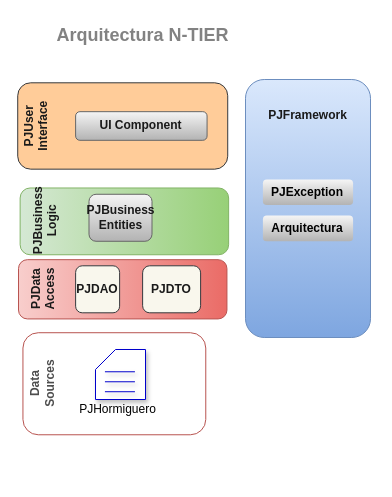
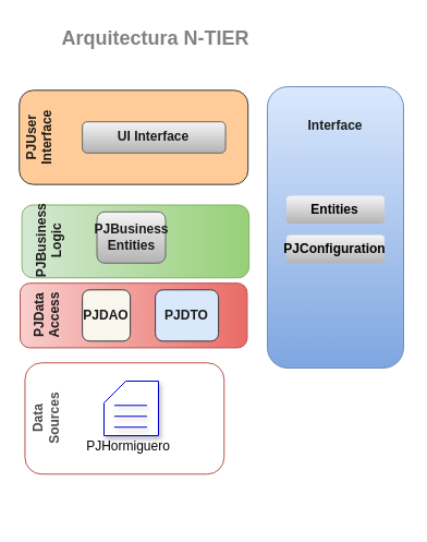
  <mxCell id="0" />
  <mxCell id="1" parent="0" />
  <mxCell id="2" value="&lt;font color=&quot;#1a1a1a&quot;&gt;&lt;b&gt;PJData&lt;br&gt;Access&lt;br&gt;&lt;/b&gt;&lt;br&gt;&lt;br&gt;&lt;br&gt;&lt;br&gt;&lt;br&gt;&lt;br&gt;&lt;br&gt;&lt;br&gt;&lt;br&gt;&lt;br&gt;&lt;br&gt;&lt;/font&gt;" style="rounded=1;whiteSpace=wrap;html=1;fillColor=#f8cecc;strokeColor=#b85450;rotation=-90;gradientColor=#ea6b66;" vertex="1" parent="1"><mxGeometry x="92.61" y="184.59" width="59.25" height="208.44" as="geometry" /></mxCell>
  <mxCell id="3" value="&lt;font color=&quot;#1a1a1a&quot;&gt;&lt;b&gt;PJDAO&lt;/b&gt;&lt;br&gt;&lt;/font&gt;" style="rounded=1;whiteSpace=wrap;html=1;fillColor=#f9f7ed;strokeColor=#36393d;" vertex="1" parent="1"><mxGeometry x="75.12" y="265.31" width="44" height="47" as="geometry" /></mxCell>
  <mxCell id="4" value="&lt;font color=&quot;#828282&quot; style=&quot;font-size: 18px;&quot;&gt;&lt;b style=&quot;&quot;&gt;Arquitectura N-TIER&lt;/b&gt;&lt;/font&gt;" style="text;html=1;strokeColor=none;fillColor=none;align=center;verticalAlign=middle;whiteSpace=wrap;rounded=0;labelBackgroundColor=none;fontColor=#333333;" vertex="1" parent="1"><mxGeometry x="20" y="20.49" width="245" height="30" as="geometry" /></mxCell>
  <mxCell id="5" value="&lt;font color=&quot;#1a1a1a&quot;&gt;&lt;b&gt;&lt;br&gt;PJBusiness&lt;br&gt;Logic&lt;br&gt;&lt;br&gt;&lt;br&gt;&lt;br&gt;&lt;br&gt;&lt;br&gt;&lt;br&gt;&lt;br&gt;&lt;br&gt;&lt;br&gt;&lt;br&gt;&lt;br&gt;&lt;/b&gt;&lt;br&gt;&lt;/font&gt;" style="rounded=1;whiteSpace=wrap;html=1;fillColor=#d5e8d4;strokeColor=#82b366;rotation=-90;gradientColor=#97d077;" vertex="1" parent="1"><mxGeometry x="90.5" y="116.61" width="66.78" height="208.51" as="geometry" /></mxCell>
  <mxCell id="6" value="&lt;font color=&quot;#1a1a1a&quot;&gt;&lt;b&gt;PJBusiness Entities&lt;/b&gt;&lt;/font&gt;" style="rounded=1;whiteSpace=wrap;html=1;fillColor=#f5f5f5;strokeColor=#666666;gradientColor=#b3b3b3;" vertex="1" parent="1"><mxGeometry x="88.5" y="193.77" width="63" height="47" as="geometry" /></mxCell>
  <mxCell id="7" value="&lt;b style=&quot;&quot;&gt;&lt;font color=&quot;#4d4d4d&quot;&gt;Data&lt;br&gt;Sources&lt;br&gt;&lt;br&gt;&lt;br&gt;&lt;br&gt;&lt;br&gt;&lt;br&gt;&lt;br&gt;&lt;br&gt;&lt;br&gt;&lt;br&gt;&lt;/font&gt;&lt;br&gt;&lt;/b&gt;" style="rounded=1;whiteSpace=wrap;html=1;fillColor=none;strokeColor=#b85450;rotation=-90;gradientColor=#ea6b66;" vertex="1" parent="1"><mxGeometry x="62.84" y="291.83" width="102.04" height="182.83" as="geometry" /></mxCell>
  <mxCell id="8" value="&lt;font color=&quot;#1a1a1a&quot;&gt;&lt;b&gt;PJUser&lt;br&gt;Interface&lt;br&gt;&lt;br&gt;&lt;br&gt;&lt;br&gt;&lt;br&gt;&lt;br&gt;&lt;br&gt;&lt;br&gt;&lt;br&gt;&lt;br&gt;&lt;br&gt;&lt;br&gt;&lt;/b&gt;&lt;br&gt;&lt;/font&gt;" style="rounded=1;whiteSpace=wrap;html=1;fillColor=#ffcc99;strokeColor=#36393d;rotation=-90;" vertex="1" parent="1"><mxGeometry x="79.05" y="20.49" width="86.37" height="210" as="geometry" /></mxCell>
- <mxCell id="9" value="&lt;span style=&quot;color: rgb(26, 26, 26);&quot;&gt;&lt;b&gt;UI Component&lt;/b&gt;&lt;/span&gt;" style="rounded=1;whiteSpace=wrap;html=1;fillColor=#f5f5f5;strokeColor=#666666;gradientColor=#b3b3b3;" vertex="1" parent="1"><mxGeometry x="75.12" y="111.18" width="131.45" height="28.62" as="geometry" /></mxCell>
- <mxCell id="10" value="&lt;font color=&quot;#1a1a1a&quot;&gt;&lt;b&gt;PJDTO&lt;/b&gt;&lt;br&gt;&lt;/font&gt;" style="rounded=1;whiteSpace=wrap;html=1;fillColor=#f9f7ed;strokeColor=#36393d;" vertex="1" parent="1"><mxGeometry x="142.12" y="265.31" width="58" height="47" as="geometry" /></mxCell>
+ <mxCell id="9" value="&lt;span style=&quot;color: rgb(26, 26, 26);&quot;&gt;&lt;b&gt;UI Interface&lt;/b&gt;&lt;/span&gt;" style="rounded=1;whiteSpace=wrap;html=1;fillColor=#f5f5f5;strokeColor=#666666;gradientColor=#b3b3b3;" vertex="1" parent="1"><mxGeometry x="75.12" y="111.18" width="131.45" height="28.62" as="geometry" /></mxCell>
+ <mxCell id="10" value="&lt;font color=&quot;#1a1a1a&quot;&gt;&lt;b&gt;PJDTO&lt;/b&gt;&lt;br&gt;&lt;/font&gt;" style="rounded=1;whiteSpace=wrap;html=1;fillColor=#dae8fc;strokeColor=#36393d;" vertex="1" parent="1"><mxGeometry x="142.12" y="265.31" width="58" height="47" as="geometry" /></mxCell>
  <mxCell id="11" value="" style="verticalLabelPosition=bottom;verticalAlign=top;html=1;shape=card;whiteSpace=wrap;size=20;arcSize=12;fillColor=#FFFFFF;strokeColor=#0000CC;shadow=1;" vertex="1" parent="1"><mxGeometry x="95" y="349" width="50" height="50" as="geometry" /></mxCell>
  <mxCell id="12" value="" style="endArrow=none;html=1;strokeColor=#0000CC;shadow=1;" edge="1" parent="1"><mxGeometry width="50" height="50" relative="1" as="geometry"><mxPoint x="104.43" y="371.27" as="sourcePoint" /><mxPoint x="134.43" y="371.27" as="targetPoint" /></mxGeometry></mxCell>
  <mxCell id="13" value="" style="endArrow=none;html=1;strokeColor=#0000CC;shadow=1;" edge="1" parent="1"><mxGeometry width="50" height="50" relative="1" as="geometry"><mxPoint x="104.43" y="381.27" as="sourcePoint" /><mxPoint x="134.43" y="381.27" as="targetPoint" /></mxGeometry></mxCell>
  <mxCell id="14" value="" style="endArrow=none;html=1;strokeColor=#0000CC;shadow=1;" edge="1" parent="1"><mxGeometry width="50" height="50" relative="1" as="geometry"><mxPoint x="104.43" y="391.23" as="sourcePoint" /><mxPoint x="134.43" y="391.23" as="targetPoint" /></mxGeometry></mxCell>
  <mxCell id="15" value="PJHormiguero" style="text;html=1;strokeColor=none;fillColor=none;align=center;verticalAlign=middle;whiteSpace=wrap;rounded=0;shadow=1;" vertex="1" parent="1"><mxGeometry x="90" y="399" width="55" height="20" as="geometry" /></mxCell>
- <mxCell id="16" value="&lt;font color=&quot;#1a1a1a&quot;&gt;&lt;b&gt;PJFramework&lt;/b&gt;&lt;br&gt;&lt;br&gt;&lt;br&gt;&lt;br&gt;&lt;br&gt;&lt;br&gt;&lt;br&gt;&lt;br&gt;&lt;br&gt;&lt;br&gt;&lt;br&gt;&lt;br&gt;&lt;br&gt;&lt;br&gt;&lt;/font&gt;" style="rounded=1;whiteSpace=wrap;html=1;fillColor=#dae8fc;strokeColor=#6c8ebf;gradientColor=#7ea6e0;" vertex="1" parent="1"><mxGeometry x="245" y="79" width="125" height="258" as="geometry" /></mxCell>
- <mxCell id="17" value="&lt;span style=&quot;&quot;&gt;&lt;font color=&quot;#000000&quot;&gt;&lt;b&gt;PJException&lt;/b&gt;&lt;/font&gt;&lt;/span&gt;" style="rounded=1;whiteSpace=wrap;html=1;fillColor=#f5f5f5;strokeColor=none;gradientColor=#b3b3b3;" vertex="1" parent="1"><mxGeometry x="262.4" y="179" width="90.19" height="25.56" as="geometry" /></mxCell>
- <mxCell id="18" value="&lt;div style=&quot;&quot;&gt;&lt;font color=&quot;#000000&quot;&gt;&lt;b&gt;Arquitectura&lt;/b&gt;&lt;/font&gt;&lt;/div&gt;" style="rounded=1;whiteSpace=wrap;html=1;fillColor=#f5f5f5;strokeColor=none;gradientColor=#b3b3b3;" vertex="1" parent="1"><mxGeometry x="262.4" y="215.02" width="90.19" height="25.75" as="geometry" /></mxCell>
+ <mxCell id="16" value="&lt;font color=&quot;#1a1a1a&quot;&gt;&lt;b&gt;Interface&lt;/b&gt;&lt;br&gt;&lt;br&gt;&lt;br&gt;&lt;br&gt;&lt;br&gt;&lt;br&gt;&lt;br&gt;&lt;br&gt;&lt;br&gt;&lt;br&gt;&lt;br&gt;&lt;br&gt;&lt;br&gt;&lt;br&gt;&lt;/font&gt;" style="rounded=1;whiteSpace=wrap;html=1;fillColor=#dae8fc;strokeColor=#6c8ebf;gradientColor=#7ea6e0;" vertex="1" parent="1"><mxGeometry x="245" y="79" width="125" height="258" as="geometry" /></mxCell>
+ <mxCell id="17" value="&lt;span style=&quot;&quot;&gt;&lt;font color=&quot;#000000&quot;&gt;&lt;b&gt;Entities&lt;/b&gt;&lt;/font&gt;&lt;/span&gt;" style="rounded=1;whiteSpace=wrap;html=1;fillColor=#f5f5f5;strokeColor=none;gradientColor=#b3b3b3;" vertex="1" parent="1"><mxGeometry x="262.4" y="179" width="90.19" height="25.56" as="geometry" /></mxCell>
+ <mxCell id="18" value="&lt;div style=&quot;&quot;&gt;&lt;font color=&quot;#000000&quot;&gt;&lt;b&gt;PJConfiguration&lt;/b&gt;&lt;/font&gt;&lt;/div&gt;" style="rounded=1;whiteSpace=wrap;html=1;fillColor=#f5f5f5;strokeColor=none;gradientColor=#b3b3b3;" vertex="1" parent="1"><mxGeometry x="262.4" y="215.02" width="90.19" height="25.75" as="geometry" /></mxCell>
